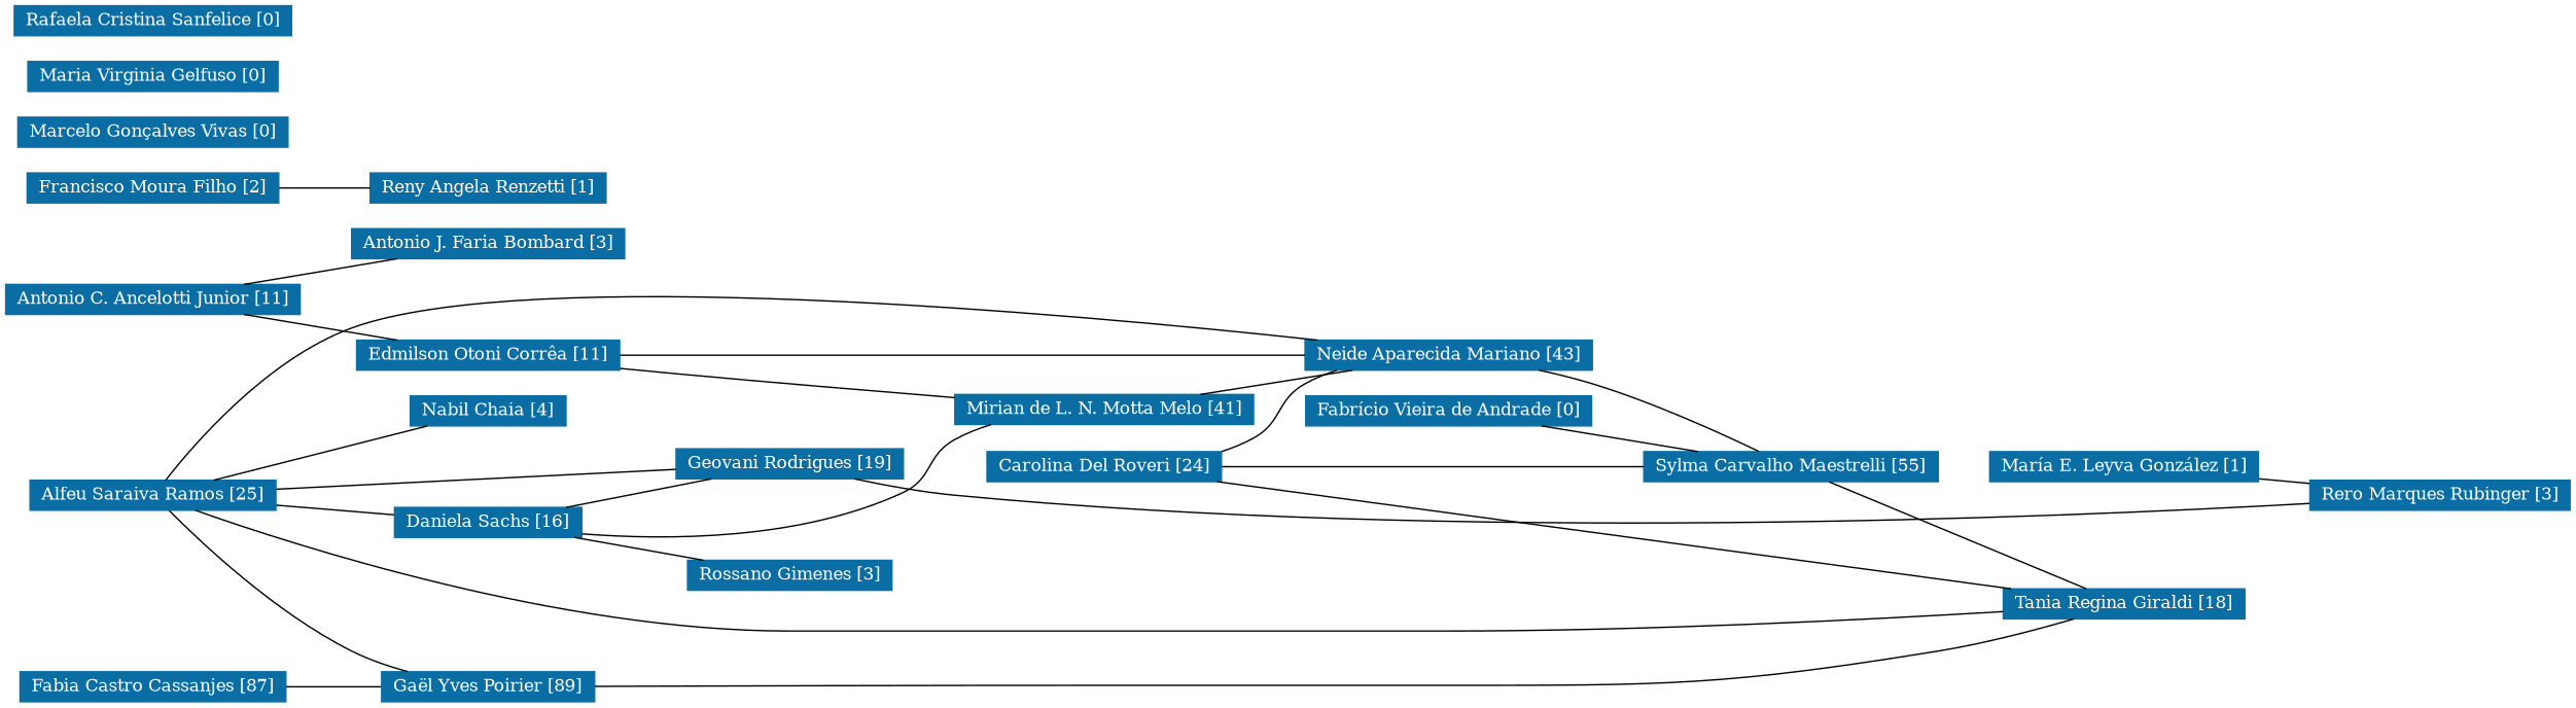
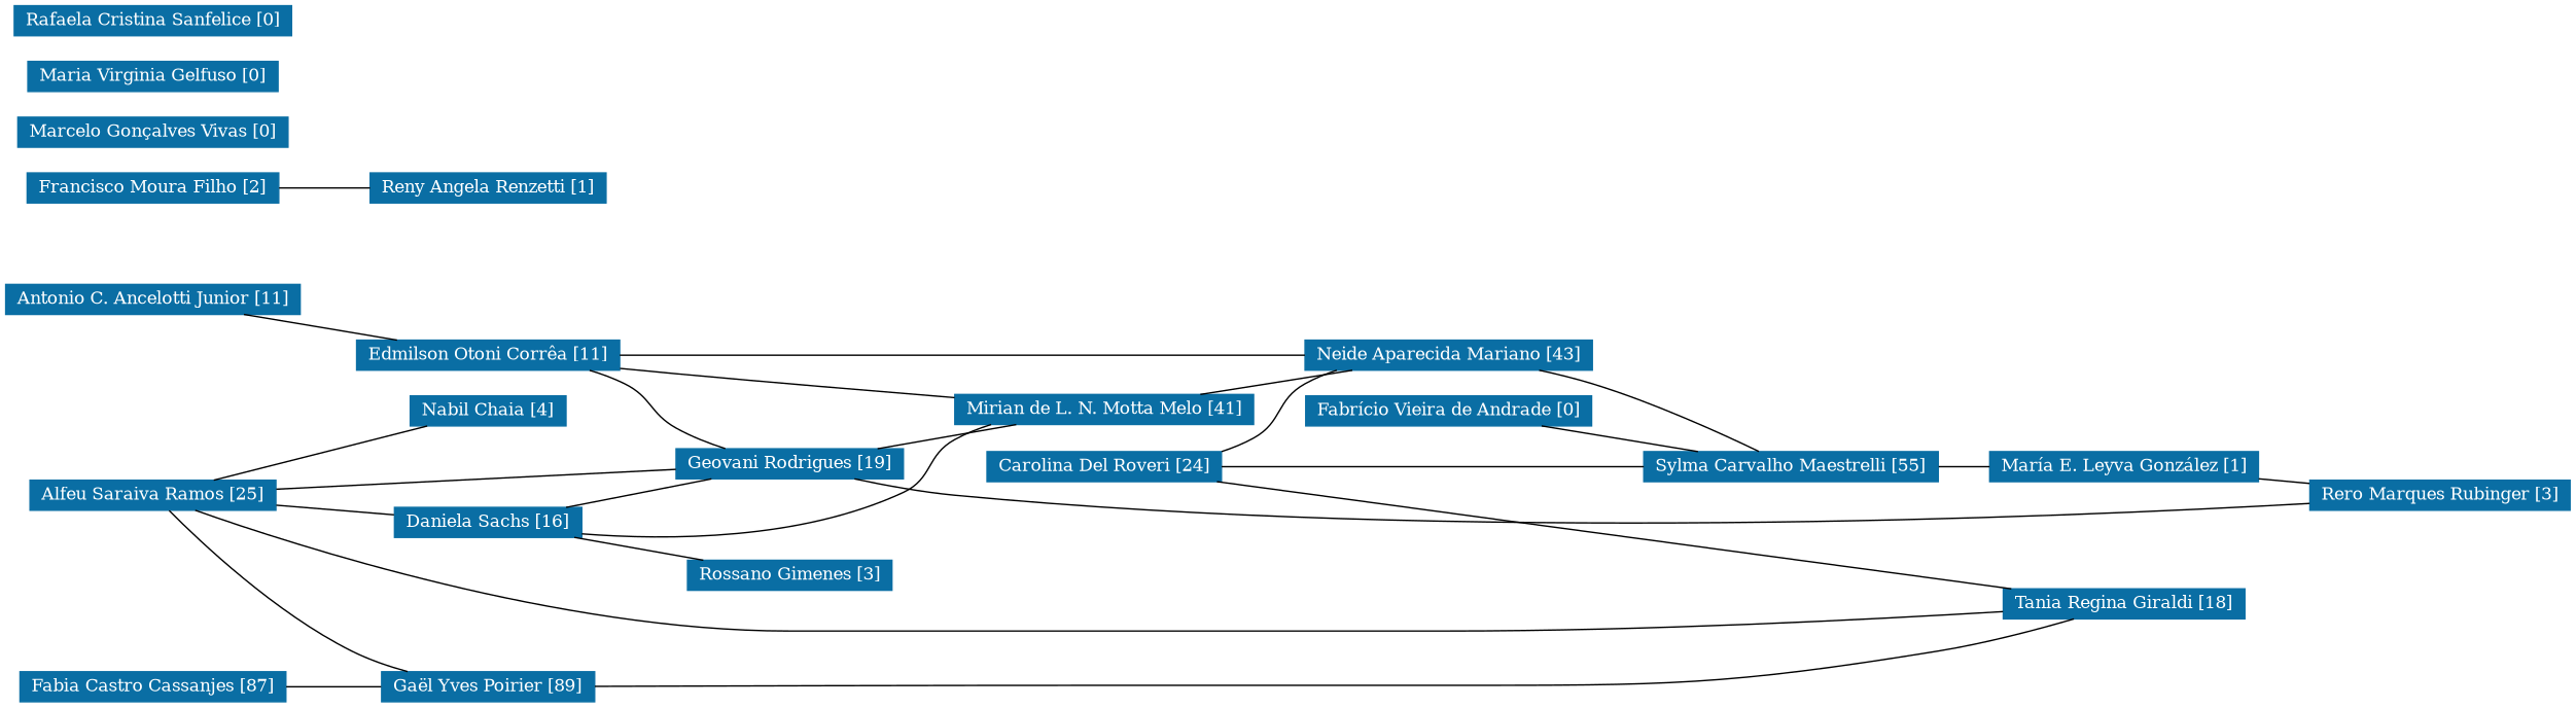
  strict graph {
    rankdir=LR
    node [color="#0A6EA4" fontcolor="#FFFFFF" fontsize=12 shape=rectangle style=filled]
    n1 [height=0.29167 label="Alfeu Saraiva Ramos [25]" width=1.9444]
    n2 [height=0.29167 label="Daniela Sachs [16]" width=1.4861]
    n3 [height=0.29167 label="Gaël Yves Poirier [89]" width=1.6944]
    n4 [height=0.29167 label="Geovani Rodrigues [19]" width=1.8194]
    n5 [height=0.29167 label="Nabil Chaia [4]" width=1.2361]
    n6 [height=0.29167 label="Neide Aparecida Mariano [43]" width=2.25]
    n7 [height=0.29167 label="Tania Regina Giraldi [18]" width=1.9028]
    n8 [height=0.29167 label="Mirian de L. N. Motta Melo [41]" width=2.4028]
    n9 [height=0.29167 label="Rossano Gimenes [3]" width=1.6389]
    n10 [height=0.29167 label="Rero Marques Rubinger [3]" width=2.0278]
    n11 [height=0.29167 label="Sylma Carvalho Maestrelli [55]" width=2.2917]
    n12 [height=0.29167 label="Antonio C. Ancelotti Junior [11]" width=2.375]
-   n13 [height=0.29167 label="Antonio J. Faria Bombard [3]" width=2.1806]
    n14 [height=0.29167 label="Edmilson Otoni Corrêa [11]" width=2.0833]
    n15 [height=0.29167 label="Carolina Del Roveri [24]" width=1.8611]
    n16 [height=0.29167 label="Fabia Castro Cassanjes [87]" width=2.0556]
    n17 [height=0.29167 label="Fabrício Vieira de Andrade [0]" width=2.2361]
    n18 [height=0.29167 label="Francisco Moura Filho [2]" width=1.9583]
    n19 [height=0.29167 label="Reny Angela Renzetti [1]" width=1.9028]
    n20 [height=0.29167 label="Marcelo Gonçalves Vivas [0]" width=2.1528]
    n21 [height=0.29167 label="María E. Leyva González [1]" width=2.1528]
    n22 [height=0.29167 label="Maria Virginia Gelfuso [0]" width=1.9861]
    n23 [height=0.29167 label="Rafaela Cristina Sanfelice [0]" width=2.1667]
    n1 -- n2
    n1 -- n3
    n1 -- n4
    n1 -- n5
-   n1 -- n6
    n1 -- n7
    n2 -- n4
    n2 -- n8
    n2 -- n9
    n3 -- n7
+   n4 -- n8
    n4 -- n10
    n6 -- n11
    n8 -- n6
-   n11 -- n7
-   n12 -- n13
+   n11 -- n21
    n12 -- n14
+   n14 -- n4
    n14 -- n6
    n14 -- n8
    n15 -- n6
    n15 -- n7
    n15 -- n11
    n16 -- n3
    n17 -- n11
    n18 -- n19
    n21 -- n10
  }
